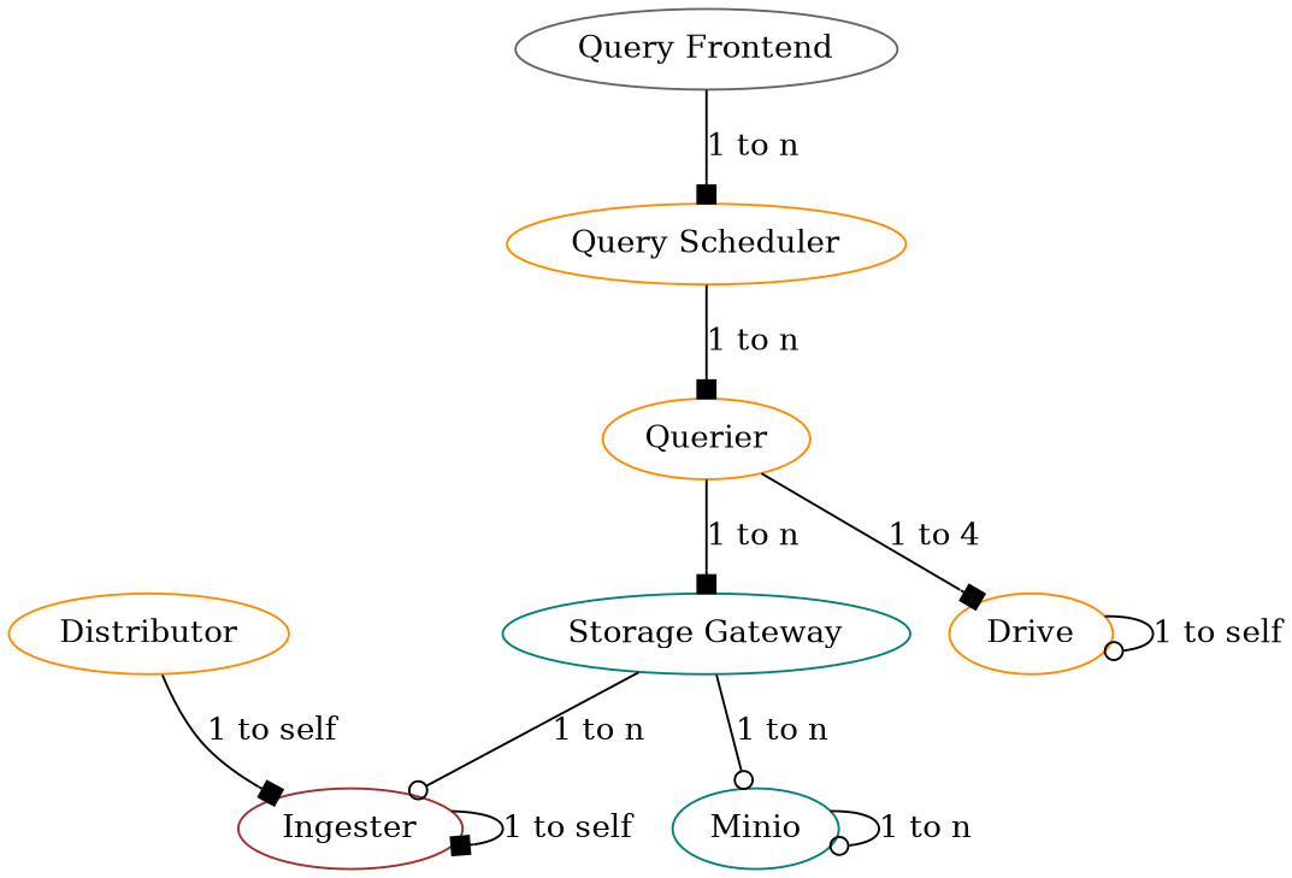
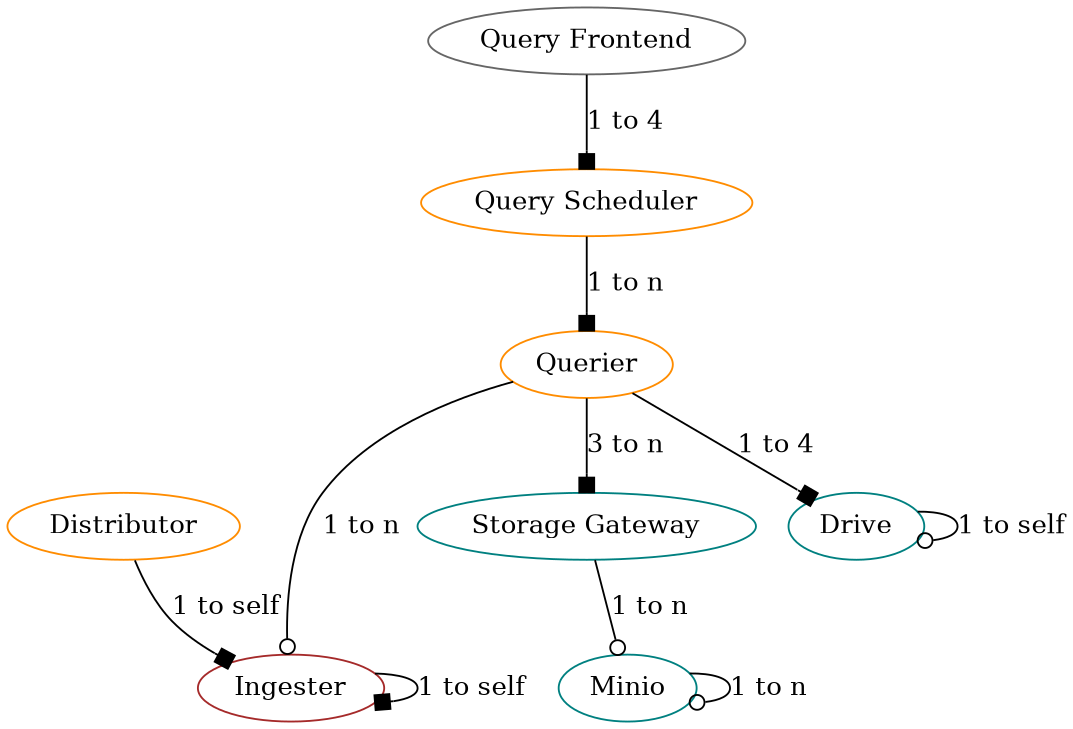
  digraph {
    node [color=darkorange func=one instances=4]
    edge [arrowhead=box]
    n1 [label=Distributor]
    n2 [color=brown func="50%(Ingester) & one(Minio)" health_perc=0.5 label=Ingester]
    n3 [color=teal func="75%(Minio) & 25%(Drive)" label=Minio]
    n4 [color=gray40 label="Query Frontend"]
    n5 [label="Query Scheduler"]
    n6 [func="one(Storage Gateway) | one(Ingester)" label=Querier]
    n7 [color=teal label="Storage Gateway"]
-   n8 [func=copy instances=16 label=Drive]
+   n8 [color=teal func=copy instances=16 label=Drive]
    n1 -> n2 [label="1 to self"]
    n2 -> n2 [label="1 to self"]
    n3 -> n3 [arrowhead=odot label="1 to n"]
-   n4 -> n5 [label="1 to n"]
+   n4 -> n5 [label="1 to 4"]
    n5 -> n6 [label="1 to n"]
-   n7 -> n2 [arrowhead=odot label="1 to n"]
-   n6 -> n7 [label="1 to n"]
+   n6 -> n2 [arrowhead=odot label="1 to n"]
+   n6 -> n7 [label="3 to n"]
    n6 -> n8 [label="1 to 4"]
    n7 -> n3 [arrowhead=odot label="1 to n"]
    n8 -> n8 [arrowhead=odot label="1 to self"]
  }
